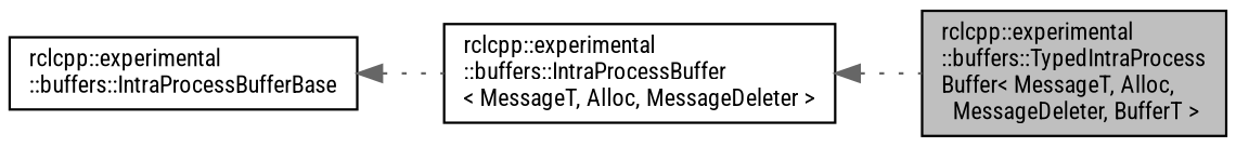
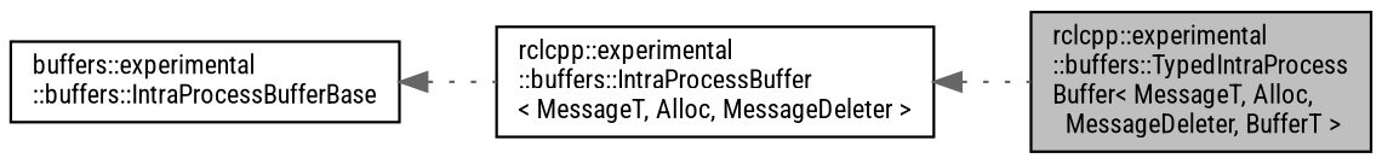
  digraph {
    rankdir=LR
    fontname="Roboto Condensed"
    node [color=black fillcolor=white fontname="Roboto Condensed" fontsize=10 shape=record style=filled]
    edge [color=gray40 dir=back fontname="Roboto Condensed" fontsize=10 labelfontname=Helvetica labelfontsize=10 style=dotted]
    n1 [fillcolor=grey75 fontcolor=black height=0.2 label="rclcpp::experimental\l::buffers::TypedIntraProcess\lBuffer\< MessageT, Alloc,\l MessageDeleter, BufferT \>" width=0.4]
    n2 [height=0.2 label="rclcpp::experimental\l::buffers::IntraProcessBuffer\l\< MessageT, Alloc, MessageDeleter \>" width=0.4]
-   n3 [height=0.2 label="rclcpp::experimental\l::buffers::IntraProcessBufferBase" width=0.4]
+   n3 [height=0.2 label="buffers::experimental\l::buffers::IntraProcessBufferBase" width=0.4]
    n2 -> n1
    n3 -> n2
  }
